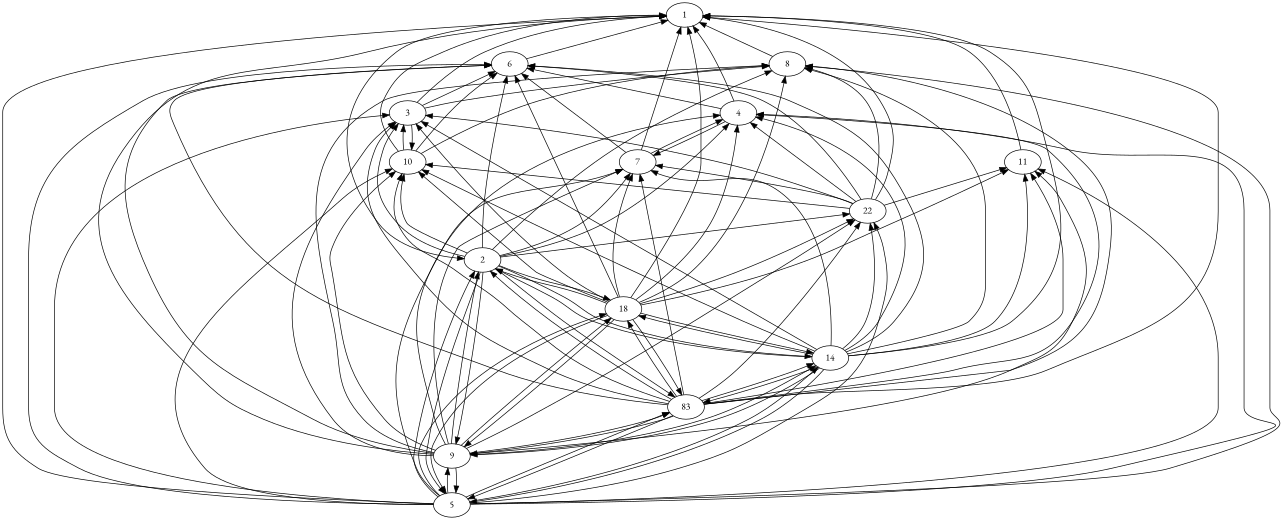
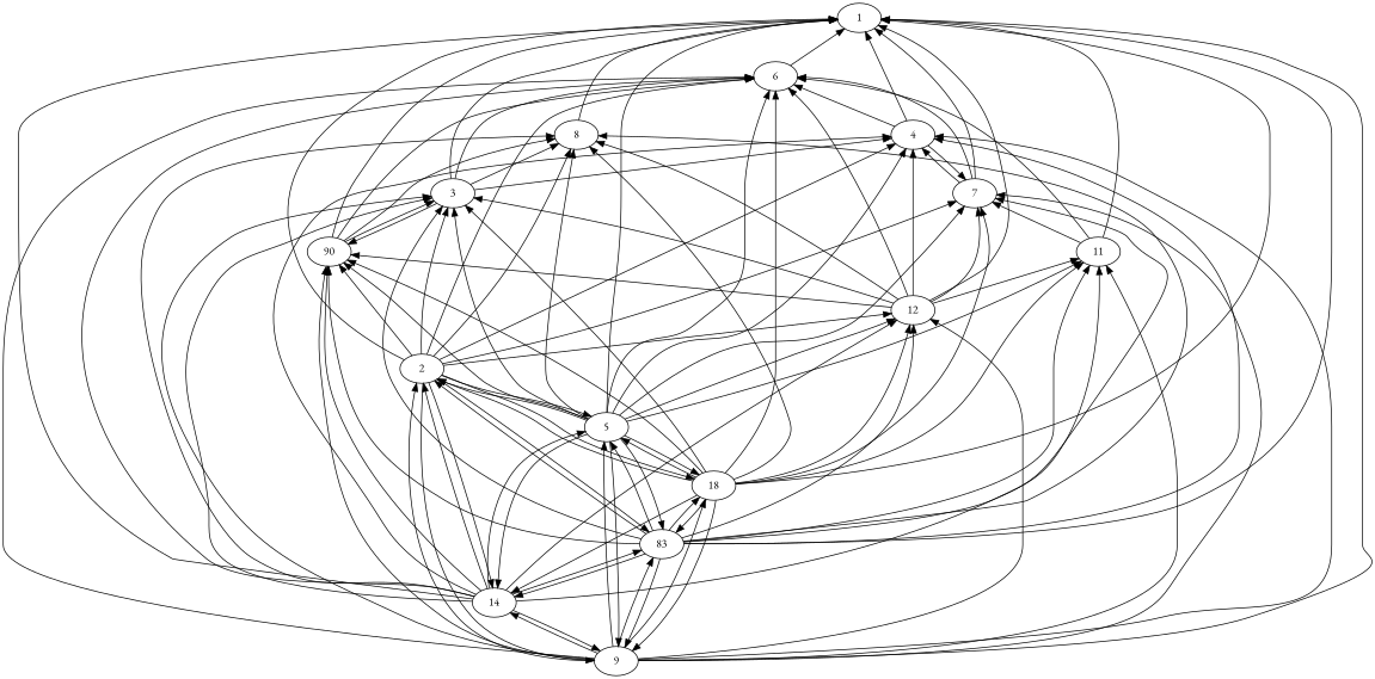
  strict digraph {
    fontname="EB Garamond"
    node [fontname="EB Garamond"]
    edge [dir=back fontname="EB Garamond"]
    n1 [height=0.5 label=1 width=0.75]
    n2 [height=0.5 label=2 width=0.75]
    n3 [height=0.5 label=3 width=0.75]
    n4 [height=0.5 label=4 width=0.75]
    n5 [height=0.5 label=5 width=0.75]
    n6 [height=0.5 label=6 width=0.75]
    n7 [height=0.5 label=7 width=0.75]
    n8 [height=0.5 label=8 width=0.75]
    n9 [height=0.5 label=9 width=0.75]
-   n10 [height=0.5 label=10 width=0.75]
+   n10 [height=0.5 label=90 width=0.75]
    n11 [height=0.5 label=11 width=0.75]
-   n12 [height=0.5 label=22 width=0.75]
+   n12 [height=0.5 label=12 width=0.75]
    n13 [height=0.5 label=83 width=0.75]
    n14 [height=0.5 label=14 width=0.75]
    n15 [height=0.5 label=18 width=0.75]
-   n2 -> n1
+   n1 -> n2
    n1 -> n3
    n1 -> n4
    n1 -> n5
    n1 -> n6
    n1 -> n7
    n1 -> n8
    n1 -> n9
    n1 -> n10
    n1 -> n11
    n1 -> n12
    n1 -> n13
    n1 -> n14
    n1 -> n15
    n2 -> n5
    n2 -> n9
    n2 -> n13
    n2 -> n14
    n2 -> n15
    n3 -> n2
    n3 -> n5
    n3 -> n9
    n3 -> n10
    n3 -> n12
    n3 -> n13
    n3 -> n14
    n3 -> n15
    n4 -> n2
    n4 -> n5
    n4 -> n7
    n4 -> n9
    n4 -> n12
    n4 -> n13
    n4 -> n14
-   n4 -> n15
+   n4 -> n3
    n5 -> n2
    n5 -> n9
    n5 -> n13
    n5 -> n14
    n5 -> n15
    n6 -> n2
    n6 -> n3
    n6 -> n4
    n6 -> n5
    n6 -> n7
    n6 -> n9
    n6 -> n10
    n6 -> n12
-   n6 -> n13
+   n6 -> n11
    n6 -> n14
    n6 -> n15
    n7 -> n2
    n7 -> n4
    n7 -> n5
    n7 -> n9
    n7 -> n12
    n7 -> n13
-   n7 -> n14
+   n7 -> n11
    n7 -> n15
    n8 -> n2
    n8 -> n3
    n8 -> n5
-   n8 -> n9
    n8 -> n10
    n8 -> n12
    n8 -> n13
    n8 -> n14
    n8 -> n15
    n9 -> n2
    n9 -> n5
    n9 -> n13
    n9 -> n14
    n9 -> n15
    n10 -> n2
    n10 -> n3
    n10 -> n5
    n10 -> n9
    n10 -> n12
    n10 -> n13
    n10 -> n14
    n10 -> n15
    n11 -> n5
    n11 -> n9
    n11 -> n12
    n11 -> n13
    n11 -> n14
    n11 -> n15
    n12 -> n2
    n12 -> n5
    n12 -> n9
    n12 -> n13
    n12 -> n14
    n12 -> n15
    n13 -> n2
    n13 -> n5
    n13 -> n9
    n13 -> n14
    n13 -> n15
    n14 -> n2
    n14 -> n5
    n14 -> n9
    n14 -> n13
    n14 -> n15
    n15 -> n2
    n15 -> n5
    n15 -> n9
    n15 -> n13
-   n15 -> n14
  }
